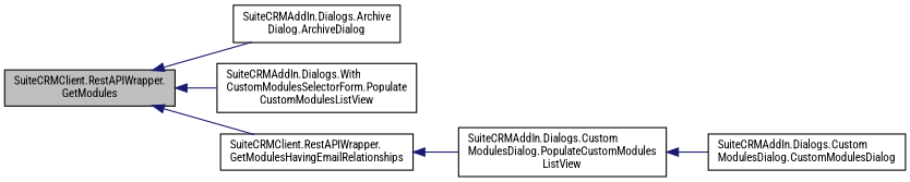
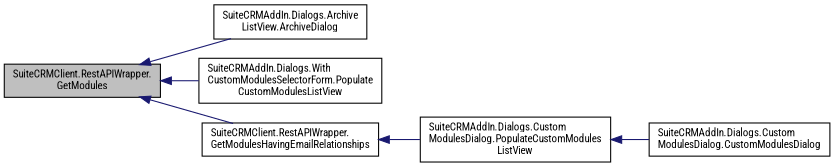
  digraph {
    fontname="Roboto Condensed"
    rankdir=LR
    node [color=black fillcolor=white fontname="Roboto Condensed" fontsize=10 shape=record style=filled]
    edge [color=midnightblue dir=back fontname="Roboto Condensed" fontsize=10 labelfontname=Helvetica labelfontsize=10 style=solid]
    n1 [fillcolor=grey75 fontcolor=black height=0.2 label="SuiteCRMClient.RestAPIWrapper.\lGetModules" width=0.4]
-   n2 [height=0.2 label="SuiteCRMAddIn.Dialogs.Archive\lDialog.ArchiveDialog" width=0.4]
+   n2 [height=0.2 label="SuiteCRMAddIn.Dialogs.Archive\lListView.ArchiveDialog" width=0.4]
    n3 [height=0.2 label="SuiteCRMAddIn.Dialogs.With\lCustomModulesSelectorForm.Populate\lCustomModulesListView" width=0.4]
    n4 [height=0.2 label="SuiteCRMClient.RestAPIWrapper.\lGetModulesHavingEmailRelationships" width=0.4]
    n5 [height=0.2 label="SuiteCRMAddIn.Dialogs.Custom\lModulesDialog.PopulateCustomModules\lListView" width=0.4]
    n6 [height=0.2 label="SuiteCRMAddIn.Dialogs.Custom\lModulesDialog.CustomModulesDialog" width=0.4]
    n1 -> n2
    n1 -> n3
    n1 -> n4
    n4 -> n5
    n5 -> n6
  }
